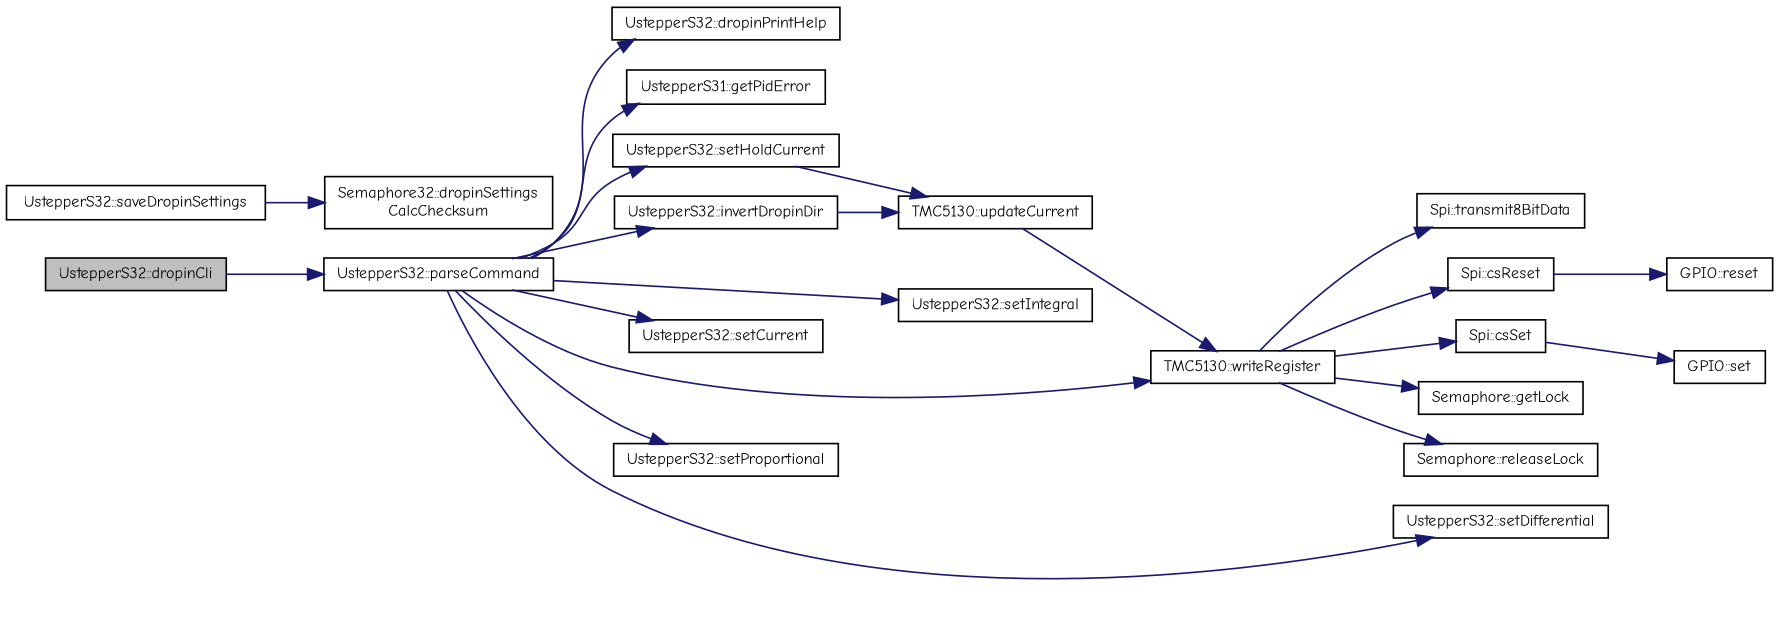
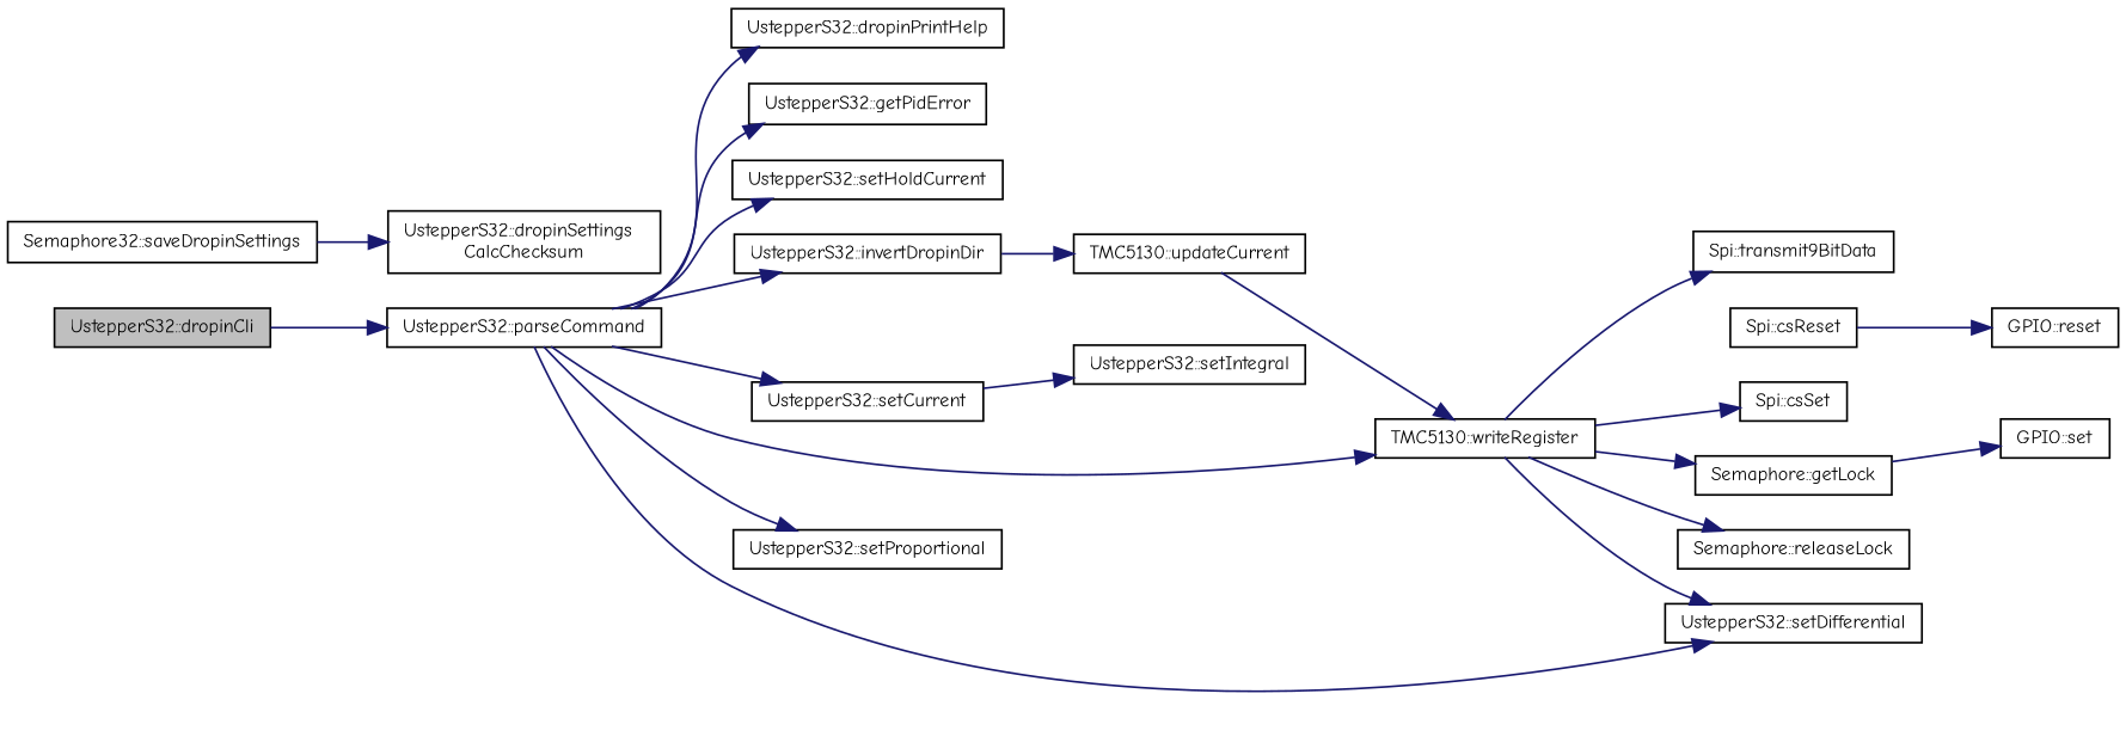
  digraph {
    fontname="Comic Neue"
    rankdir=LR
    node [color=black fillcolor=white fontname="Comic Neue" fontsize=10 shape=record style=filled]
    edge [color=midnightblue fontname="Comic Neue" fontsize=10 labelfontname=Helvetica labelfontsize=10 style=solid]
    n1 [fillcolor=grey75 fontcolor=black height=0.2 label="UstepperS32::dropinCli" width=0.4]
    n2 [height=0.2 label="UstepperS32::parseCommand" width=0.4]
    n3 [height=0.2 label="UstepperS32::dropinPrintHelp" width=0.4]
-   n4 [height=0.2 label="UstepperS31::getPidError" width=0.4]
+   n4 [height=0.2 label="UstepperS32::getPidError" width=0.4]
    n5 [height=0.2 label="UstepperS32::invertDropinDir" width=0.4]
    n6 [height=0.2 label="UstepperS32::setCurrent" width=0.4]
    n7 [height=0.2 label="UstepperS32::setDifferential" width=0.4]
    n8 [height=0.2 label="UstepperS32::setHoldCurrent" width=0.4]
    n9 [height=0.2 label="UstepperS32::setIntegral" width=0.4]
    n10 [height=0.2 label="UstepperS32::setProportional" width=0.4]
    n11 [height=0.2 label="TMC5130::writeRegister" width=0.4]
    n12 [height=0.2 label="TMC5130::updateCurrent" width=0.4]
-   n13 [height=0.2 label="UstepperS32::saveDropinSettings" width=0.4]
-   n14 [height=0.2 label="Semaphore32::dropinSettings\lCalcChecksum" width=0.4]
+   n13 [height=0.2 label="Semaphore32::saveDropinSettings" width=0.4]
+   n14 [height=0.2 label="UstepperS32::dropinSettings\lCalcChecksum" width=0.4]
    n15 [height=0.2 label="Spi::csReset" width=0.4]
    n16 [height=0.2 label="Spi::csSet" width=0.4]
    n17 [height=0.2 label="Semaphore::getLock" width=0.4]
    n18 [height=0.2 label="Semaphore::releaseLock" width=0.4]
-   n19 [height=0.2 label="Spi::transmit8BitData" width=0.4]
+   n19 [height=0.2 label="Spi::transmit9BitData" width=0.4]
    n20 [height=0.2 label="GPIO::reset" width=0.4]
    n21 [height=0.2 label="GPIO::set" width=0.4]
    n1 -> n2
    n2 -> n3
    n2 -> n4
    n2 -> n5
    n2 -> n6
    n2 -> n7
    n2 -> n8
-   n2 -> n9
+   n6 -> n9
    n2 -> n10
    n2 -> n11
    n5 -> n12
-   n8 -> n12
-   n11 -> n15
+   n11 -> n7
    n11 -> n16
    n11 -> n17
    n11 -> n18
    n11 -> n19
    n12 -> n11
    n13 -> n14
    n15 -> n20
-   n16 -> n21
+   n17 -> n21
  }
